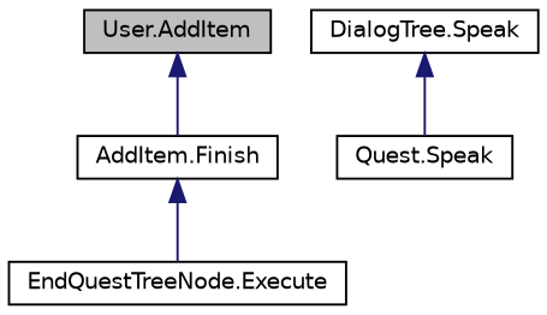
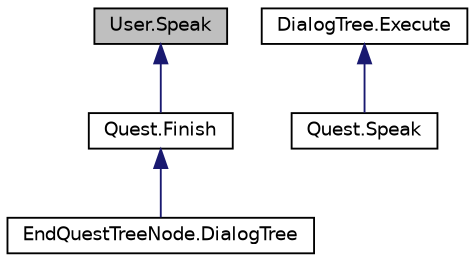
  digraph {
    rankdir=TB
    node [color=black fillcolor=white fontname=Helvetica fontsize=10 shape=record style=filled]
    edge [color=midnightblue dir=back fontname=Helvetica fontsize=10 labelfontname=Helvetica labelfontsize=10 style=solid]
-   n1 [fillcolor=grey75 fontcolor=black height=0.2 label="User.AddItem" width=0.4]
-   n2 [height=0.2 label="AddItem.Finish" width=0.4]
-   n3 [height=0.2 label="EndQuestTreeNode.Execute" width=0.4]
-   n4 [height=0.2 label="DialogTree.Speak" width=0.4]
+   n1 [fillcolor=grey75 fontcolor=black height=0.2 label="User.Speak" width=0.4]
+   n2 [height=0.2 label="Quest.Finish" width=0.4]
+   n3 [height=0.2 label="EndQuestTreeNode.DialogTree" width=0.4]
+   n4 [height=0.2 label="DialogTree.Execute" width=0.4]
    n5 [height=0.2 label="Quest.Speak" width=0.4]
    n1 -> n2
    n2 -> n3
    n4 -> n5
  }
